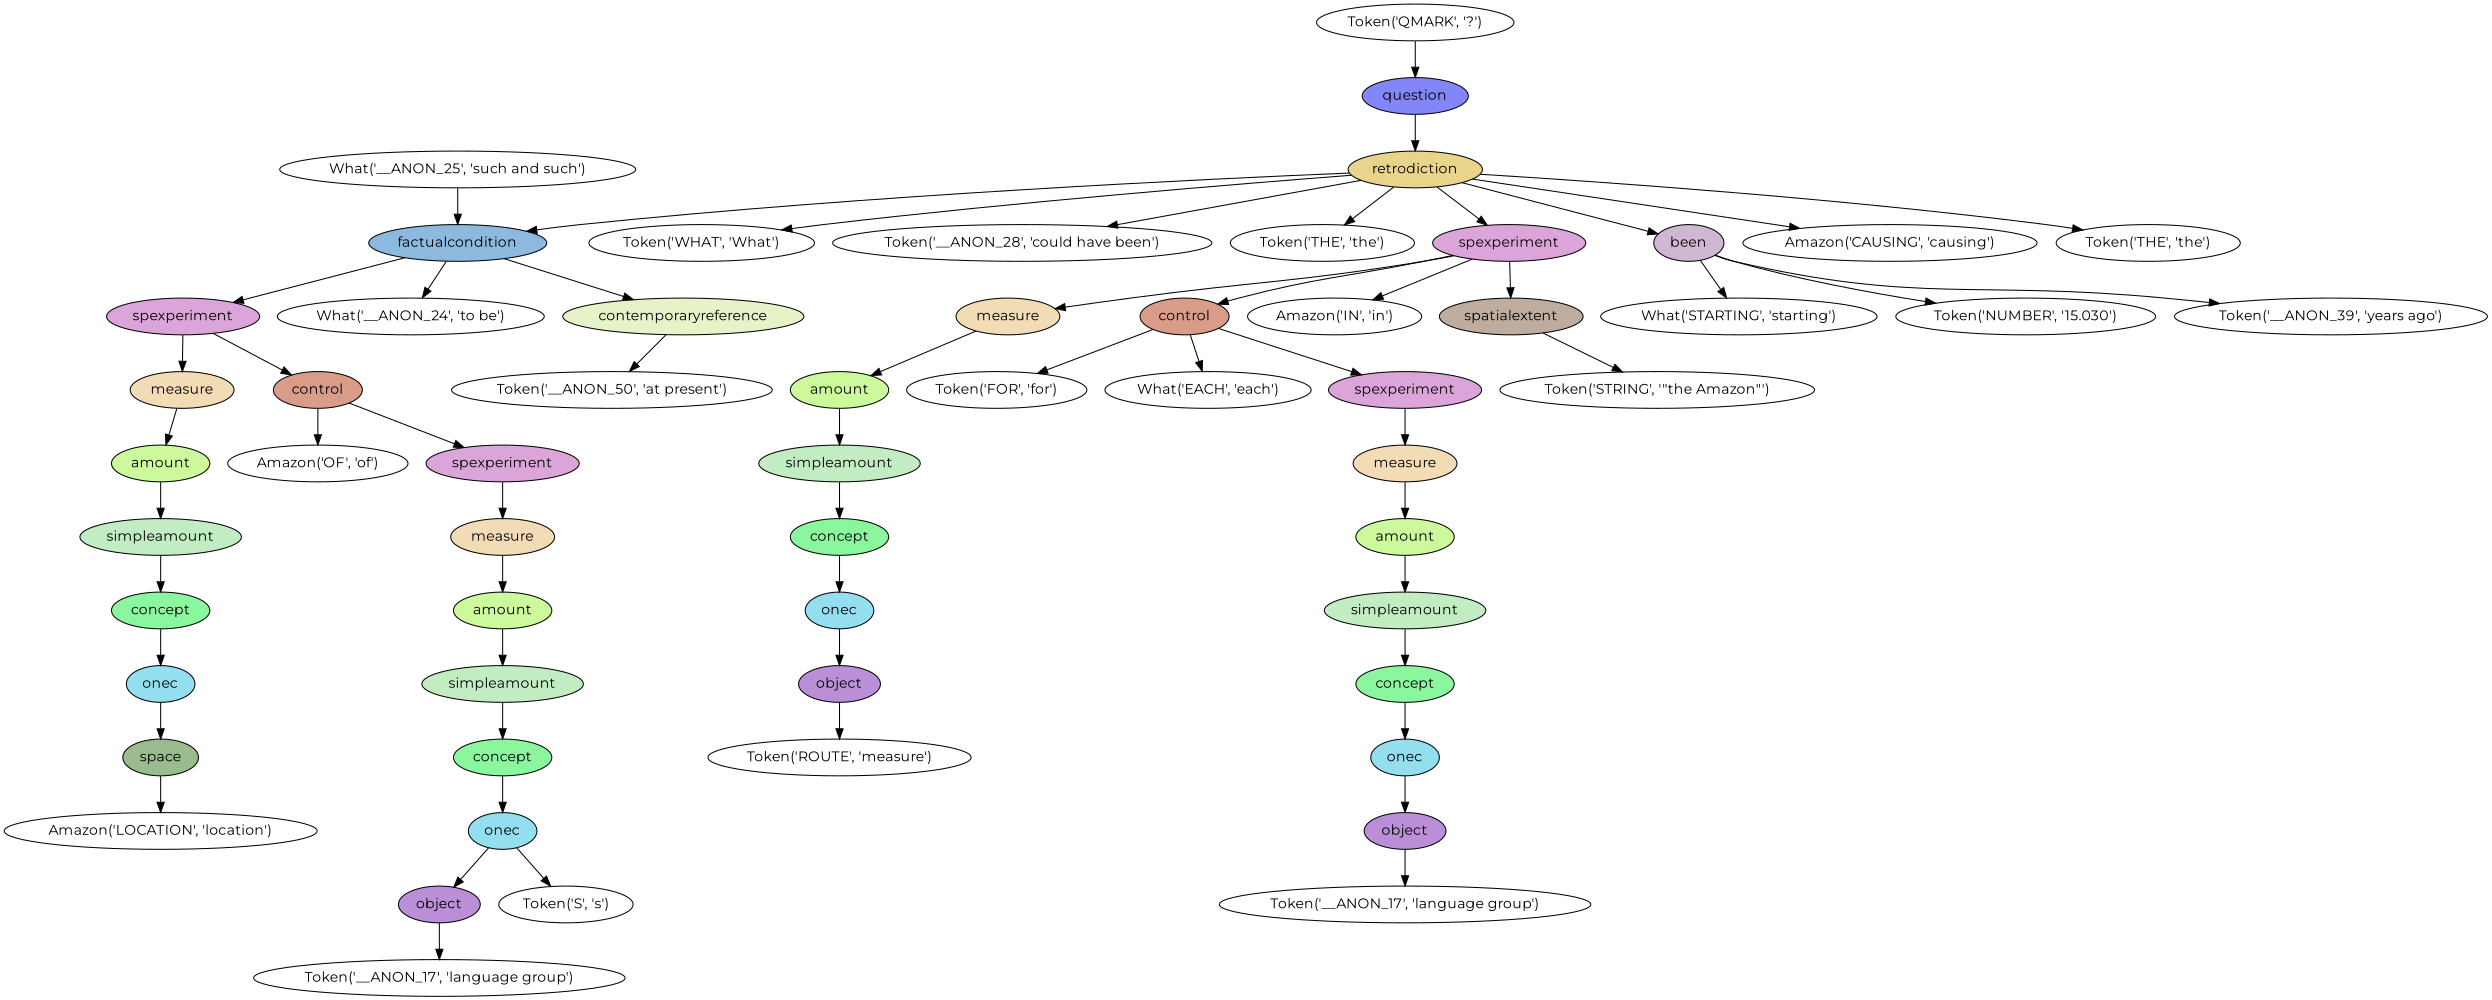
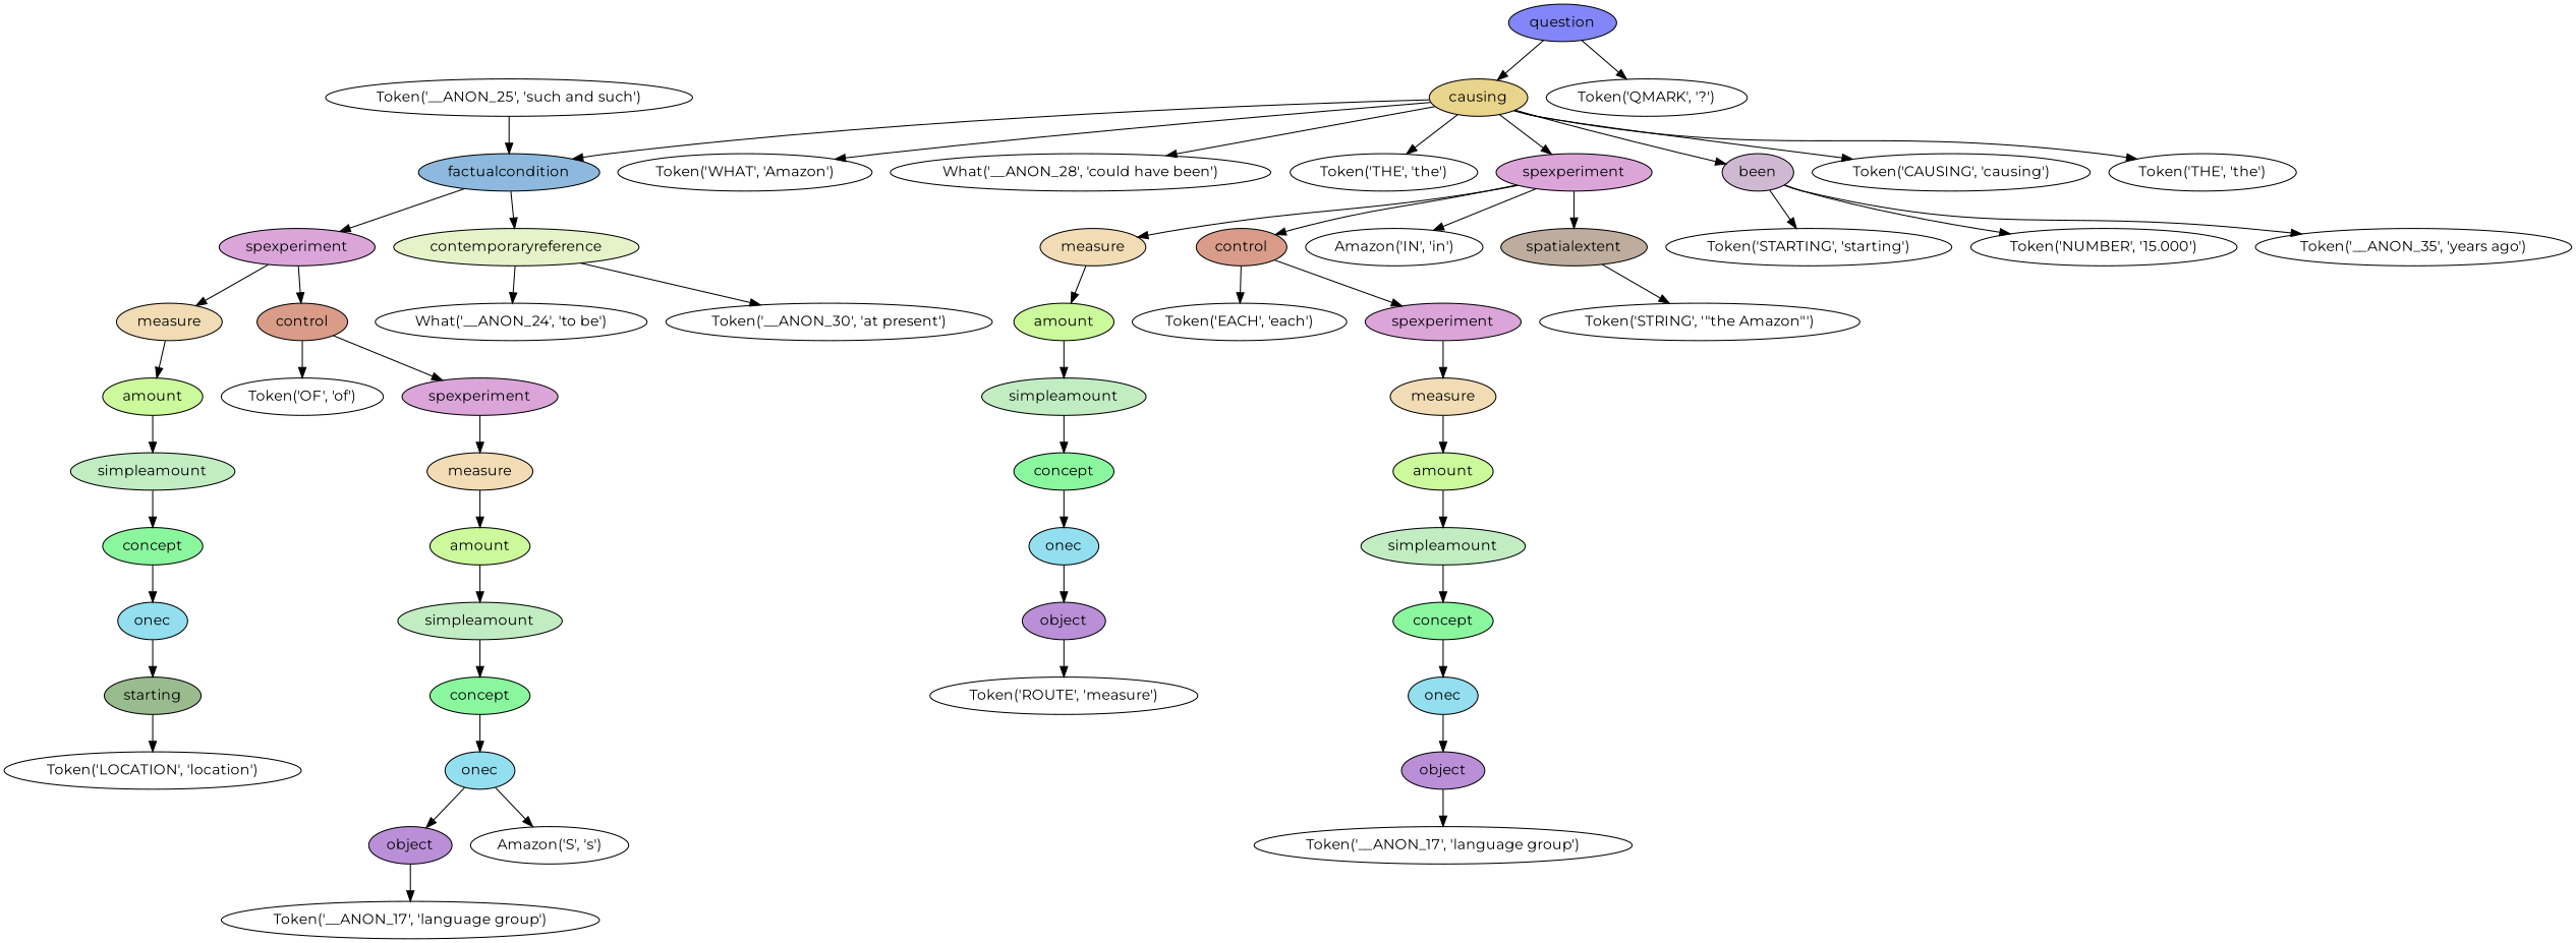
  digraph {
    fontname=Montserrat
    rankdir=TB
    node [fontname=Montserrat style=filled]
    edge [fontname=Montserrat]
-   n1 [label="Token('WHAT', 'What')" style=""]
-   n2 [label="Token('__ANON_28', 'could have been')" style=""]
+   n1 [label="Token('WHAT', 'Amazon')" style=""]
+   n2 [label="What('__ANON_28', 'could have been')" style=""]
    n3 [label="Token('THE', 'the')" style=""]
    n4 [label="Token('ROUTE', 'measure')" style=""]
    n5 [fillcolor="#ba8fd7" label=object]
    n6 [fillcolor="#93deef" label=onec]
    n7 [fillcolor="#8af79f" label=concept]
    n8 [fillcolor="#c2edc3" label=simpleamount]
    n9 [fillcolor="#cbf99b" label=amount]
    n10 [fillcolor="#f1dcb5" label=measure]
-   n11 [label="Token('FOR', 'for')" style=""]
-   n12 [label="What('EACH', 'each')" style=""]
+   n12 [label="Token('EACH', 'each')" style=""]
    n13 [label="Token('__ANON_17', 'language group')" style=""]
    n14 [fillcolor="#ba8fd7" label=object]
    n15 [fillcolor="#93deef" label=onec]
    n16 [fillcolor="#8af79f" label=concept]
    n17 [fillcolor="#c2edc3" label=simpleamount]
    n18 [fillcolor="#cbf99b" label=amount]
    n19 [fillcolor="#f1dcb5" label=measure]
    n20 [fillcolor="#dba5da" label=spexperiment]
    n21 [fillcolor="#d99c89" label=control]
    n22 [label="Amazon('IN', 'in')" style=""]
    n23 [label="Token('STRING', '\"the Amazon\"')" style=""]
    n24 [fillcolor="#bead9e" label=spatialextent]
    n25 [fillcolor="#dba5da" label=spexperiment]
-   n26 [label="What('STARTING', 'starting')" style=""]
-   n27 [label="Token('NUMBER', '15.030')" style=""]
-   n28 [label="Token('__ANON_39', 'years ago')" style=""]
+   n26 [label="Token('STARTING', 'starting')" style=""]
+   n27 [label="Token('NUMBER', '15.000')" style=""]
+   n28 [label="Token('__ANON_35', 'years ago')" style=""]
    n29 [fillcolor="#cfb8d1" label=been]
-   n30 [label="Amazon('CAUSING', 'causing')" style=""]
+   n30 [label="Token('CAUSING', 'causing')" style=""]
    n31 [label="Token('THE', 'the')" style=""]
-   n32 [label="Amazon('LOCATION', 'location')" style=""]
-   n33 [fillcolor="#9abb8e" label=space]
+   n32 [label="Token('LOCATION', 'location')" style=""]
+   n33 [fillcolor="#9abb8e" label=starting]
    n34 [fillcolor="#93deef" label=onec]
    n35 [fillcolor="#8af79f" label=concept]
    n36 [fillcolor="#c2edc3" label=simpleamount]
    n37 [fillcolor="#cbf99b" label=amount]
    n38 [fillcolor="#f1dcb5" label=measure]
-   n39 [label="Amazon('OF', 'of')" style=""]
+   n39 [label="Token('OF', 'of')" style=""]
    n40 [label="Token('__ANON_17', 'language group')" style=""]
    n41 [fillcolor="#ba8fd7" label=object]
-   n42 [label="Token('S', 's')" style=""]
+   n42 [label="Amazon('S', 's')" style=""]
    n43 [fillcolor="#93deef" label=onec]
    n44 [fillcolor="#8af79f" label=concept]
    n45 [fillcolor="#c2edc3" label=simpleamount]
    n46 [fillcolor="#cbf99b" label=amount]
    n47 [fillcolor="#f1dcb5" label=measure]
    n48 [fillcolor="#dba5da" label=spexperiment]
    n49 [fillcolor="#d99c89" label=control]
    n50 [fillcolor="#dba5da" label=spexperiment]
    n51 [label="What('__ANON_24', 'to be')" style=""]
-   n52 [label="What('__ANON_25', 'such and such')" style=""]
+   n52 [label="Token('__ANON_25', 'such and such')" style=""]
    n53 [fillcolor="#8cb9dd" label=factualcondition]
-   n54 [label="Token('__ANON_50', 'at present')" style=""]
+   n54 [label="Token('__ANON_30', 'at present')" style=""]
    n55 [fillcolor="#e6f3c8" label=contemporaryreference]
-   n56 [fillcolor="#e9d48c" label=retrodiction]
+   n56 [fillcolor="#e9d48c" label=causing]
    n57 [label="Token('QMARK', '?')" style=""]
    n58 [fillcolor="#8386f8" label=question]
    n5 -> n4
    n6 -> n5
    n7 -> n6
    n8 -> n7
    n9 -> n8
    n10 -> n9
    n14 -> n13
    n15 -> n14
    n16 -> n15
    n17 -> n16
    n18 -> n17
    n19 -> n18
    n20 -> n19
-   n21 -> n11
    n21 -> n12
    n21 -> n20
    n24 -> n23
    n25 -> n10
    n25 -> n21
    n25 -> n22
    n25 -> n24
    n29 -> n26
    n29 -> n27
    n29 -> n28
    n33 -> n32
    n34 -> n33
    n35 -> n34
    n36 -> n35
    n37 -> n36
    n38 -> n37
    n41 -> n40
    n43 -> n41
    n43 -> n42
    n44 -> n43
    n45 -> n44
    n46 -> n45
    n47 -> n46
    n48 -> n47
    n49 -> n39
    n49 -> n48
    n50 -> n38
    n50 -> n49
    n52 -> n53
    n53 -> n50
-   n53 -> n51
+   n55 -> n51
    n53 -> n55
    n55 -> n54
    n56 -> n1
    n56 -> n2
    n56 -> n3
    n56 -> n25
    n56 -> n29
    n56 -> n30
    n56 -> n31
    n56 -> n53
    n58 -> n56
-   n57 -> n58
+   n58 -> n57
  }
